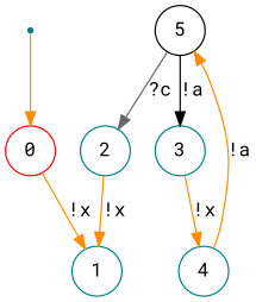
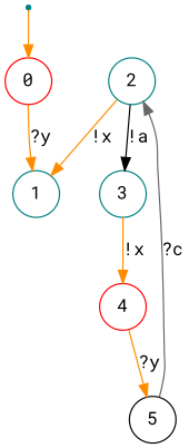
  digraph {
    fontname="Roboto Mono"
    node [color=teal fontname="Roboto Mono" shape=circle]
    edge [color=darkorange fontname="Roboto Mono"]
    ENTRY [shape=point]
    0 [color=red]
    1
    2
    3
-   4
+   4 [color=red]
    5 [color=black]
    ENTRY -> 0
-   0 -> 1 [label="!x"]
+   0 -> 1 [label="?y"]
    2 -> 1 [label="!x"]
-   5 -> 3 [color=black label="!a"]
+   2 -> 3 [color=black label="!a"]
    3 -> 4 [label="!x"]
-   4 -> 5 [label="!a"]
+   4 -> 5 [label="?y"]
    5 -> 2 [color=gray40 label="?c"]
  }
